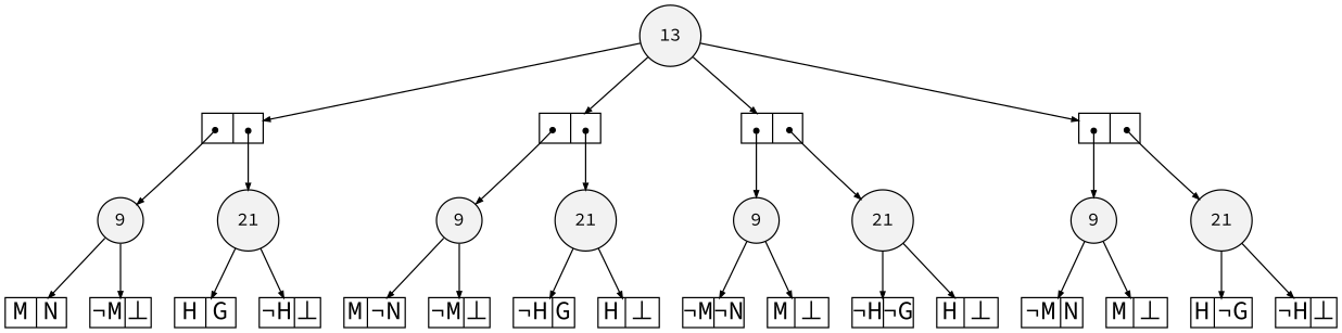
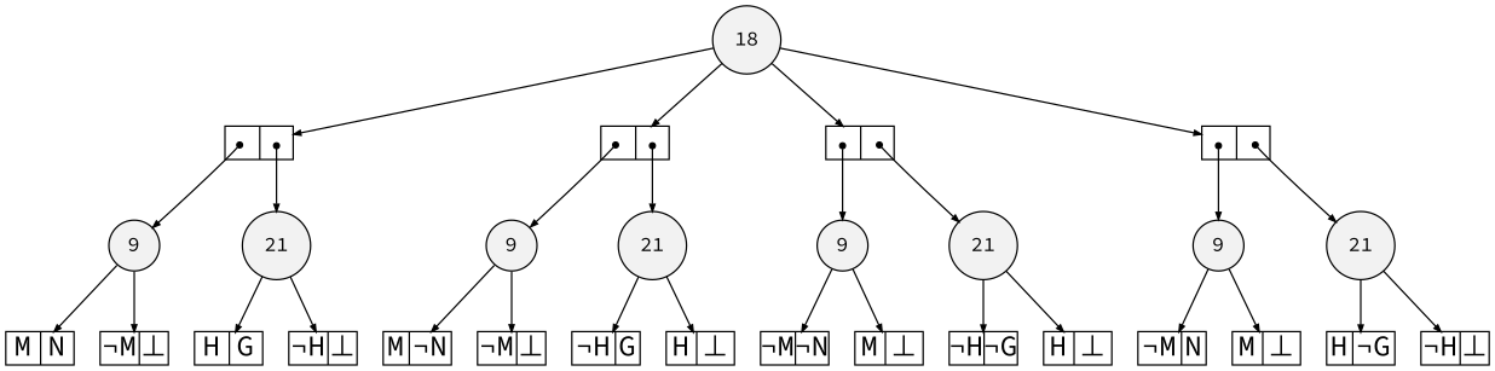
  digraph {
    fontname="Source Code Pro"
    node [fillcolor=white shape=record style=filled fontname="Source Code Pro" fixedsize=true fontsize=20]
    edge [arrowsize=.50 fontname="Source Code Pro"]
    n1 [fillcolor=gray95 height=.25 label=21 shape=circle width=.25 fixedsize="" fontsize=""]
    n2 [fillcolor=gray95 height=.25 label=21 shape=circle width=.25 fixedsize="" fontsize=""]
    n3 [fillcolor=gray95 height=.25 label=21 shape=circle width=.25 fixedsize="" fontsize=""]
    n4 [fillcolor=gray95 height=.25 label=21 shape=circle width=.25 fixedsize="" fontsize=""]
-   n5 [fillcolor=gray95 height=.25 label=13 shape=circle width=.25 fixedsize="" fontsize=""]
+   n5 [fillcolor=gray95 height=.25 label=18 shape=circle width=.25 fixedsize="" fontsize=""]
    n6 [fillcolor=gray95 height=.25 label=9 shape=circle width=.25 fixedsize="" fontsize=""]
    n7 [fillcolor=gray95 height=.25 label=9 shape=circle width=.25 fixedsize="" fontsize=""]
    n8 [fillcolor=gray95 height=.25 label=9 shape=circle width=.25 fixedsize="" fontsize=""]
    n9 [fillcolor=gray95 height=.25 label=9 shape=circle width=.25 fixedsize="" fontsize=""]
    n10 [height=.30 label="<L>H|<R>G" width=.65]
    n11 [height=.30 label="<L>&not;H|<R>&#8869;" width=.65]
    n12 [height=.30 label="<L>&not;H|<R>G" width=.65]
    n13 [height=.30 label="<L>H|<R>&#8869;" width=.65]
    n14 [height=.30 label="<L>&not;H|<R>&not;G" width=.65]
    n15 [height=.30 label="<L>H|<R>&#8869;" width=.65]
    n16 [height=.30 label="<L>H|<R>&not;G" width=.65]
    n17 [height=.30 label="<L>&not;H|<R>&#8869;" width=.65]
    n18 [height=.30 label="<L>|<R>" width=.65]
    n19 [height=.30 label="<L>|<R>" width=.65]
    n20 [height=.30 label="<L>|<R>" width=.65]
    n21 [height=.30 label="<L>|<R>" width=.65]
    n22 [height=.30 label="<L>M|<R>N" width=.65]
    n23 [height=.30 label="<L>&not;M|<R>&#8869;" width=.65]
    n24 [height=.30 label="<L>M|<R>&not;N" width=.65]
    n25 [height=.30 label="<L>&not;M|<R>&#8869;" width=.65]
    n26 [height=.30 label="<L>&not;M|<R>&not;N" width=.65]
    n27 [height=.30 label="<L>M|<R>&#8869;" width=.65]
    n28 [height=.30 label="<L>&not;M|<R>N" width=.65]
    n29 [height=.30 label="<L>M|<R>&#8869;" width=.65]
    subgraph sub_1 {
      rank=same
      n1
      n2
      n3
      n4
    }
    subgraph sub_2 {
      rank=same
      n5
    }
    subgraph sub_3 {
      rank=same
      n6
      n7
      n8
      n9
    }
    n1 -> n10
    n1 -> n11
    n2 -> n12
    n2 -> n13
    n3 -> n14
    n3 -> n15
    n4 -> n16
    n4 -> n17
    n5 -> n18
    n5 -> n19
    n5 -> n20
    n5 -> n21
    n6 -> n22
    n6 -> n23
    n7 -> n24
    n7 -> n25
    n8 -> n26
    n8 -> n27
    n9 -> n28
    n9 -> n29
    n18 -> n1 [arrowtail=dot dir=both tailclip=false tailport="R:c"]
    n18 -> n6 [arrowtail=dot dir=both tailclip=false tailport="L:c"]
    n19 -> n2 [arrowtail=dot dir=both tailclip=false tailport="R:c"]
    n19 -> n7 [arrowtail=dot dir=both tailclip=false tailport="L:c"]
    n20 -> n3 [arrowtail=dot dir=both tailclip=false tailport="R:c"]
    n20 -> n8 [arrowtail=dot dir=both tailclip=false tailport="L:c"]
    n21 -> n4 [arrowtail=dot dir=both tailclip=false tailport="R:c"]
    n21 -> n9 [arrowtail=dot dir=both tailclip=false tailport="L:c"]
  }
